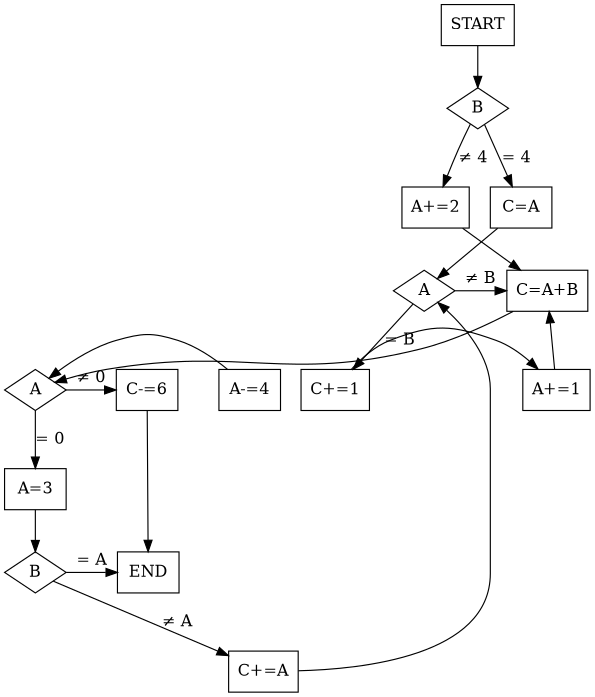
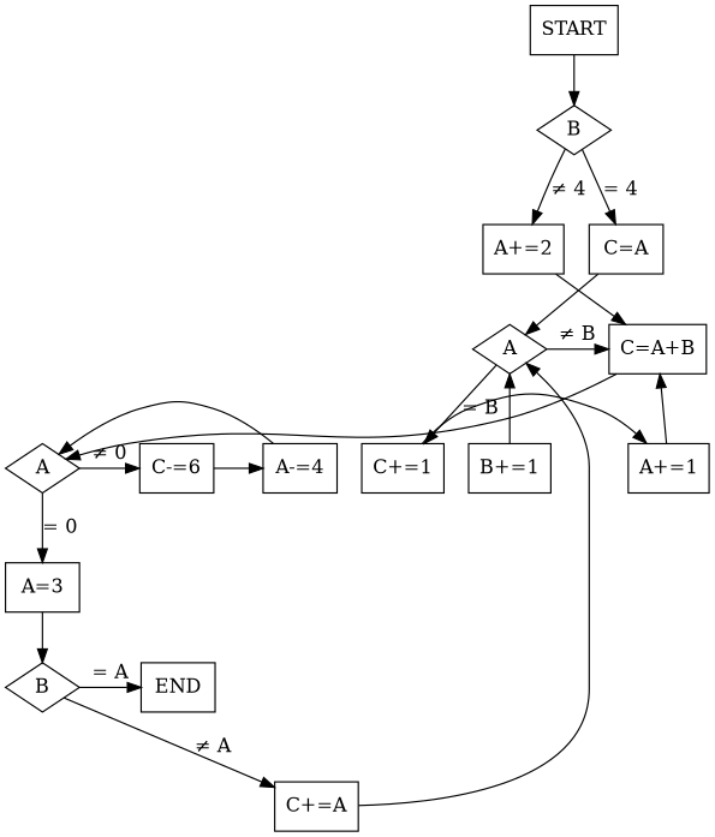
  digraph {
    node [ordering=out shape=box]
    START
    n2 [label=B shape=diamond]
    n3 [label="A+=2"]
    n4 [label="C=A"]
    n5 [label="C=A+B"]
    n6 [label=A shape=diamond]
    n7 [label=A shape=diamond]
    n8 [label="C+=1"]
    n9 [label="A+=1"]
+   n10 [label="B+=1"]
    n11 [label="C-=6"]
    n12 [label="A-=4"]
    n13 [label="A=3"]
    n14 [label=B shape=diamond]
    n15 [label=END]
    n16 [label="C+=A"]
    subgraph sub_1 {
      rank=same
      START
    }
    subgraph sub_2 {
      rank=same
      n2
    }
    subgraph sub_3 {
      rank=same
      n3
      n4
    }
    subgraph sub_4 {
      rank=same
      n5
      n6
    }
    subgraph sub_5 {
      rank=same
      n7
      n8
    }
    subgraph sub_6 {
      rank=same
      n8
      n9
+     n10
      n11
      n12
    }
    subgraph sub_7 {
      rank=same
      n13
    }
    subgraph sub_8 {
      rank=same
      n14
      n15
    }
    subgraph sub_9 {
      rank=same
      n16
    }
    START -> n2
    n2 -> n3 [label="≠ 4"]
    n2 -> n4 [label="= 4"]
    n3 -> n5
    n4 -> n6
    n5 -> n7
    n6 -> n5 [label="≠ B"]
    n6 -> n8 [label="= B"]
    n7 -> n11 [label="≠ 0"]
    n7 -> n13 [label="= 0"]
    n8 -> n9
    n9 -> n5
-   n11 -> n15
+   n10 -> n6
+   n11 -> n12
    n12 -> n7
    n13 -> n14
    n14 -> n15 [label="= A"]
    n14 -> n16 [label="≠ A"]
    n16 -> n6
  }
